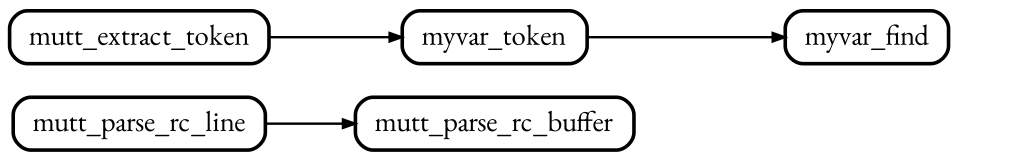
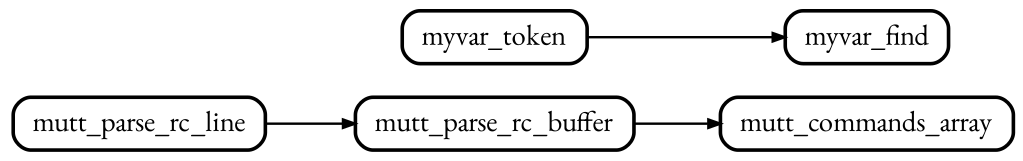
  digraph {
    compound=true
    fontname="EB Garamond"
    nodesep=0.2
    rankdir=LR
    ranksep=0.5
    node [color=black fillcolor="#ffffff" fontname="EB Garamond" fontsize=12 penwidth=1.5 shape=Mrecord style=filled]
    edge [arrowsize=0.5 fontname="EB Garamond" penwidth=1.0]
    mutt_parse_rc_line [height=0.2]
    mutt_parse_rc_buffer [height=0.2]
-   mutt_extract_token [height=0.2]
+   mutt_commands_array [height=0.2]
    n5 [height=0.2 label=myvar_token]
    myvar_find [height=0.2]
    mutt_parse_rc_line -> mutt_parse_rc_buffer
-   mutt_extract_token -> n5
+   mutt_parse_rc_buffer -> mutt_commands_array
    n5 -> myvar_find
  }
